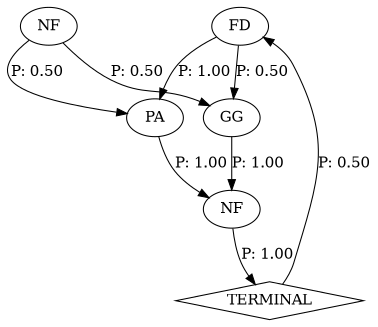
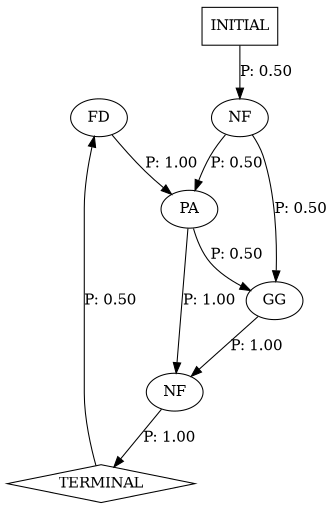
  digraph {
    n1 [label=FD]
    n2 [label=GG]
    n3 [label=PA]
    n4 [label=NF]
    n5 [label=TERMINAL shape=diamond]
    n6 [label=NF]
-   n1 -> n2 [label="P: 0.50"]
+   n7 [label=INITIAL shape=box]
+   n3 -> n2 [label="P: 0.50"]
    n1 -> n3 [label="P: 1.00"]
    n2 -> n4 [label="P: 1.00"]
    n3 -> n4 [label="P: 1.00"]
    n4 -> n5 [label="P: 1.00"]
    n5 -> n1 [label="P: 0.50"]
    n6 -> n2 [label="P: 0.50"]
    n6 -> n3 [label="P: 0.50"]
+   n7 -> n6 [label="P: 0.50"]
  }
